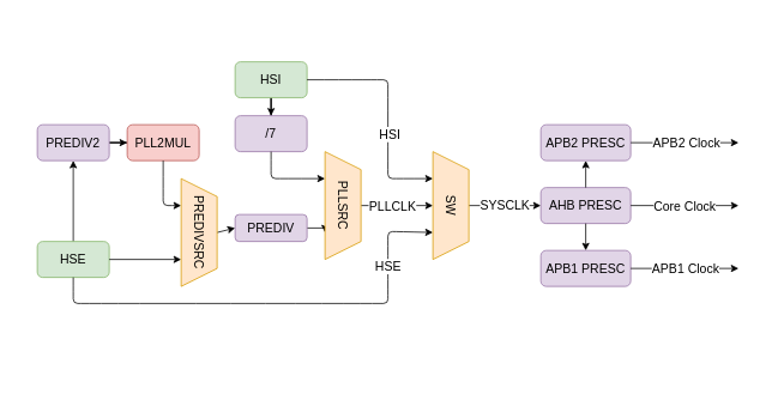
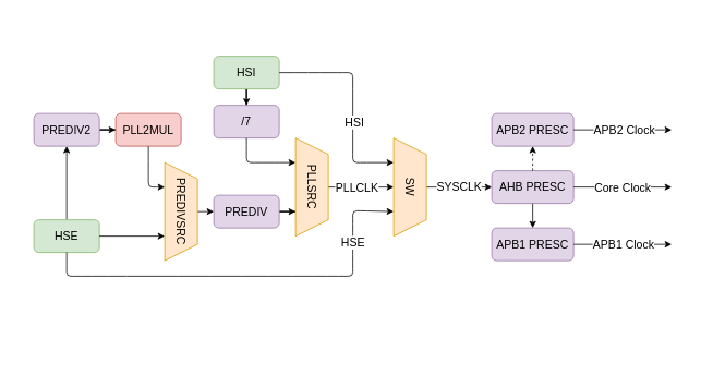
  <mxCell id="0" />
  <mxCell id="1" parent="0" />
  <mxCell id="2" value="" style="rounded=1;whiteSpace=wrap;html=1;fontSize=14;aspect=fixed;strokeColor=none;fillColor=none;" vertex="1" parent="1"><mxGeometry x="20" y="20.5" width="830" height="415" as="geometry" /></mxCell>
  <mxCell id="3" value="" style="edgeStyle=orthogonalEdgeStyle;rounded=0;orthogonalLoop=1;jettySize=auto;html=1;fontSize=14;" edge="1" parent="1" source="4" target="11"><mxGeometry relative="1" as="geometry" /></mxCell>
  <mxCell id="4" value="HSE" style="rounded=1;whiteSpace=wrap;html=1;fontSize=14;fillColor=#d5e8d4;strokeColor=#82b366;" vertex="1" parent="1"><mxGeometry x="41" y="268" width="80" height="40" as="geometry" /></mxCell>
  <mxCell id="5" value="" style="edgeStyle=orthogonalEdgeStyle;rounded=0;orthogonalLoop=1;jettySize=auto;html=1;fontSize=14;" edge="1" parent="1" source="6" target="9"><mxGeometry relative="1" as="geometry" /></mxCell>
  <mxCell id="6" value="HSI" style="rounded=1;whiteSpace=wrap;html=1;fontSize=14;fillColor=#d5e8d4;strokeColor=#82b366;" vertex="1" parent="1"><mxGeometry x="261" y="68" width="80" height="40" as="geometry" /></mxCell>
  <mxCell id="7" value="" style="edgeStyle=orthogonalEdgeStyle;rounded=0;orthogonalLoop=1;jettySize=auto;html=1;fontSize=14;entryX=0.75;entryY=1;entryDx=0;entryDy=0;" edge="1" parent="1" source="8" target="37"><mxGeometry relative="1" as="geometry" /></mxCell>
- <mxCell id="8" value="PREDIV" style="rounded=1;whiteSpace=wrap;html=1;fontSize=14;fillColor=#e1d5e7;strokeColor=#9673a6;" vertex="1" parent="1"><mxGeometry x="261" y="238" width="80" height="30" as="geometry" /></mxCell>
+ <mxCell id="8" value="PREDIV" style="rounded=1;whiteSpace=wrap;html=1;fontSize=14;fillColor=#e1d5e7;strokeColor=#9673a6;" vertex="1" parent="1"><mxGeometry x="261" y="238" width="80" height="40" as="geometry" /></mxCell>
  <mxCell id="9" value="/7" style="rounded=1;whiteSpace=wrap;html=1;fontSize=14;fillColor=#e1d5e7;strokeColor=#9673a6;" vertex="1" parent="1"><mxGeometry x="261" y="128" width="80" height="40" as="geometry" /></mxCell>
  <mxCell id="10" value="" style="edgeStyle=orthogonalEdgeStyle;rounded=0;orthogonalLoop=1;jettySize=auto;html=1;fontSize=14;" edge="1" parent="1" source="11" target="12"><mxGeometry relative="1" as="geometry" /></mxCell>
  <mxCell id="11" value="PREDIV2" style="rounded=1;whiteSpace=wrap;html=1;fontSize=14;fillColor=#e1d5e7;strokeColor=#9673a6;" vertex="1" parent="1"><mxGeometry x="41" y="138" width="80" height="40" as="geometry" /></mxCell>
  <mxCell id="12" value="PLL2MUL" style="rounded=1;whiteSpace=wrap;html=1;fontSize=14;fillColor=#f8cecc;strokeColor=#b85450;" vertex="1" parent="1"><mxGeometry x="141" y="138" width="80" height="40" as="geometry" /></mxCell>
  <mxCell id="13" value="" style="endArrow=classic;html=1;rounded=0;fontSize=14;exitX=1;exitY=0.5;exitDx=0;exitDy=0;entryX=0.75;entryY=1;entryDx=0;entryDy=0;" edge="1" parent="1" source="4" target="39"><mxGeometry width="50" height="50" relative="1" as="geometry"><mxPoint x="131" y="298" as="sourcePoint" /><mxPoint x="221" y="278" as="targetPoint" /></mxGeometry></mxCell>
  <mxCell id="14" value="" style="curved=1;endArrow=classic;html=1;rounded=0;fontSize=14;entryX=0.25;entryY=1;entryDx=0;entryDy=0;exitX=0.5;exitY=1;exitDx=0;exitDy=0;" edge="1" parent="1" source="12" target="39"><mxGeometry width="50" height="50" relative="1" as="geometry"><mxPoint x="121" y="258" as="sourcePoint" /><mxPoint x="171" y="208" as="targetPoint" /><Array as="points"><mxPoint x="181" y="218" /><mxPoint x="181" y="228" /><mxPoint x="191" y="228" /></Array></mxGeometry></mxCell>
  <mxCell id="15" value="" style="curved=1;endArrow=classic;html=1;rounded=0;fontSize=14;entryX=0.25;entryY=1;entryDx=0;entryDy=0;exitX=0.5;exitY=1;exitDx=0;exitDy=0;" edge="1" parent="1" source="9" target="37"><mxGeometry width="50" height="50" relative="1" as="geometry"><mxPoint x="271" y="348" as="sourcePoint" /><mxPoint x="321" y="298" as="targetPoint" /><Array as="points"><mxPoint x="301" y="188" /><mxPoint x="301" y="198" /><mxPoint x="311" y="198" /></Array></mxGeometry></mxCell>
  <mxCell id="16" value="" style="curved=1;endArrow=classic;html=1;rounded=0;fontSize=14;exitX=0.5;exitY=1;exitDx=0;exitDy=0;entryX=0.75;entryY=1;entryDx=0;entryDy=0;" edge="1" parent="1" source="4" target="35"><mxGeometry width="50" height="50" relative="1" as="geometry"><mxPoint x="81" y="307" as="sourcePoint" /><mxPoint x="481" y="257" as="targetPoint" /><Array as="points"><mxPoint x="81" y="327" /><mxPoint x="81" y="337" /><mxPoint x="91" y="337" /><mxPoint x="421" y="337" /><mxPoint x="431" y="337" /><mxPoint x="431" y="327" /><mxPoint x="431" y="267" /><mxPoint x="431" y="257" /><mxPoint x="441" y="257" /></Array></mxGeometry></mxCell>
  <mxCell id="17" value="HSE" style="edgeLabel;html=1;align=center;verticalAlign=middle;resizable=0;points=[];fontSize=14;" vertex="1" connectable="0" parent="16"><mxGeometry x="0.655" y="1" relative="1" as="geometry"><mxPoint as="offset" /></mxGeometry></mxCell>
  <mxCell id="18" value="" style="curved=1;endArrow=classic;html=1;rounded=0;fontSize=14;exitX=1;exitY=0.5;exitDx=0;exitDy=0;entryX=0.25;entryY=1;entryDx=0;entryDy=0;" edge="1" parent="1" source="6" target="35"><mxGeometry width="50" height="50" relative="1" as="geometry"><mxPoint x="411" y="128" as="sourcePoint" /><mxPoint x="461" y="78" as="targetPoint" /><Array as="points"><mxPoint x="421" y="88" /><mxPoint x="431" y="88" /><mxPoint x="431" y="98" /><mxPoint x="431" y="188" /><mxPoint x="431" y="198" /><mxPoint x="441" y="198" /></Array></mxGeometry></mxCell>
  <mxCell id="19" value="HSI" style="edgeLabel;html=1;align=center;verticalAlign=middle;resizable=0;points=[];fontSize=14;" vertex="1" connectable="0" parent="18"><mxGeometry x="0.202" y="1" relative="1" as="geometry"><mxPoint as="offset" /></mxGeometry></mxCell>
  <mxCell id="20" value="" style="endArrow=classic;html=1;rounded=0;fontSize=14;entryX=0.5;entryY=1;entryDx=0;entryDy=0;exitX=0.5;exitY=0;exitDx=0;exitDy=0;" edge="1" parent="1" source="37" target="35"><mxGeometry width="50" height="50" relative="1" as="geometry"><mxPoint x="411" y="278" as="sourcePoint" /><mxPoint x="461" y="228" as="targetPoint" /></mxGeometry></mxCell>
  <mxCell id="21" value="PLLCLK" style="edgeLabel;html=1;align=center;verticalAlign=middle;resizable=0;points=[];fontSize=14;" vertex="1" connectable="0" parent="20"><mxGeometry x="-0.582" y="-1" relative="1" as="geometry"><mxPoint x="17" y="-1" as="offset" /></mxGeometry></mxCell>
  <mxCell id="22" value="" style="endArrow=classic;html=1;rounded=0;fontSize=14;entryX=0;entryY=0.5;entryDx=0;entryDy=0;exitX=0.5;exitY=0;exitDx=0;exitDy=0;" edge="1" parent="1" source="39" target="8"><mxGeometry width="50" height="50" relative="1" as="geometry"><mxPoint x="281" y="338" as="sourcePoint" /><mxPoint x="331" y="288" as="targetPoint" /></mxGeometry></mxCell>
  <mxCell id="23" value="AHB PRESC" style="rounded=1;whiteSpace=wrap;html=1;fontSize=14;fillColor=#e1d5e7;strokeColor=#9673a6;" vertex="1" parent="1"><mxGeometry x="601" y="208" width="100" height="40" as="geometry" /></mxCell>
  <mxCell id="24" value="SYSCLK" style="endArrow=classic;html=1;rounded=0;fontSize=14;exitX=0.5;exitY=0;exitDx=0;exitDy=0;entryX=0;entryY=0.5;entryDx=0;entryDy=0;" edge="1" parent="1" source="35" target="23"><mxGeometry width="50" height="50" relative="1" as="geometry"><mxPoint x="571" y="378" as="sourcePoint" /><mxPoint x="621" y="328" as="targetPoint" /></mxGeometry></mxCell>
  <mxCell id="25" value="APB1 PRESC" style="rounded=1;whiteSpace=wrap;html=1;fontSize=14;fillColor=#e1d5e7;strokeColor=#9673a6;" vertex="1" parent="1"><mxGeometry x="601" y="278" width="100" height="40" as="geometry" /></mxCell>
  <mxCell id="26" value="APB2 PRESC" style="rounded=1;whiteSpace=wrap;html=1;fontSize=14;fillColor=#e1d5e7;strokeColor=#9673a6;" vertex="1" parent="1"><mxGeometry x="601" y="138" width="100" height="40" as="geometry" /></mxCell>
  <mxCell id="27" value="" style="endArrow=classic;html=1;rounded=0;fontSize=14;entryX=0.5;entryY=0;entryDx=0;entryDy=0;exitX=0.5;exitY=1;exitDx=0;exitDy=0;" edge="1" parent="1" source="23" target="25"><mxGeometry width="50" height="50" relative="1" as="geometry"><mxPoint x="551" y="418" as="sourcePoint" /><mxPoint x="601" y="368" as="targetPoint" /></mxGeometry></mxCell>
- <mxCell id="28" value="" style="endArrow=classic;html=1;rounded=0;fontSize=14;entryX=0.5;entryY=1;entryDx=0;entryDy=0;" edge="1" parent="1" source="23" target="26"><mxGeometry width="50" height="50" relative="1" as="geometry"><mxPoint x="591" y="418" as="sourcePoint" /><mxPoint x="641" y="368" as="targetPoint" /></mxGeometry></mxCell>
+ <mxCell id="28" value="" style="endArrow=classic;html=1;rounded=0;fontSize=14;entryX=0.5;entryY=1;entryDx=0;entryDy=0;dashed=1;" edge="1" parent="1" source="23" target="26"><mxGeometry width="50" height="50" relative="1" as="geometry"><mxPoint x="591" y="418" as="sourcePoint" /><mxPoint x="641" y="368" as="targetPoint" /></mxGeometry></mxCell>
  <mxCell id="29" value="" style="endArrow=classic;html=1;rounded=0;fontSize=14;exitX=1;exitY=0.5;exitDx=0;exitDy=0;" edge="1" parent="1" source="26"><mxGeometry width="50" height="50" relative="1" as="geometry"><mxPoint x="741" y="178" as="sourcePoint" /><mxPoint x="821" y="158" as="targetPoint" /></mxGeometry></mxCell>
  <mxCell id="30" value="APB2 Clock" style="edgeLabel;html=1;align=center;verticalAlign=middle;resizable=0;points=[];fontSize=14;" vertex="1" connectable="0" parent="29"><mxGeometry x="-0.275" y="-1" relative="1" as="geometry"><mxPoint x="17" y="-1" as="offset" /></mxGeometry></mxCell>
  <mxCell id="31" value="" style="endArrow=classic;html=1;rounded=0;fontSize=14;exitX=1;exitY=0.5;exitDx=0;exitDy=0;" edge="1" parent="1" source="23"><mxGeometry width="50" height="50" relative="1" as="geometry"><mxPoint x="711" y="258" as="sourcePoint" /><mxPoint x="821" y="228" as="targetPoint" /></mxGeometry></mxCell>
  <mxCell id="32" value="Core Clock" style="edgeLabel;html=1;align=center;verticalAlign=middle;resizable=0;points=[];fontSize=14;" vertex="1" connectable="0" parent="31"><mxGeometry x="-0.41" relative="1" as="geometry"><mxPoint x="24" as="offset" /></mxGeometry></mxCell>
  <mxCell id="33" value="" style="endArrow=classic;html=1;rounded=0;fontSize=14;exitX=1;exitY=0.5;exitDx=0;exitDy=0;" edge="1" parent="1" source="25"><mxGeometry width="50" height="50" relative="1" as="geometry"><mxPoint x="731" y="348" as="sourcePoint" /><mxPoint x="821" y="298" as="targetPoint" /></mxGeometry></mxCell>
  <mxCell id="34" value="APB1 Clock" style="edgeLabel;html=1;align=center;verticalAlign=middle;resizable=0;points=[];fontSize=14;" vertex="1" connectable="0" parent="33"><mxGeometry x="-0.158" relative="1" as="geometry"><mxPoint x="9" as="offset" /></mxGeometry></mxCell>
  <mxCell id="35" value="" style="shape=trapezoid;perimeter=trapezoidPerimeter;whiteSpace=wrap;html=1;fixedSize=1;flipH=0;flipV=1;direction=south;fontSize=14;fillColor=#ffe6cc;strokeColor=#d79b00;" vertex="1" parent="1"><mxGeometry x="481" y="168" width="40" height="120" as="geometry" /></mxCell>
  <mxCell id="36" value="SW" style="text;html=1;strokeColor=none;fillColor=none;align=center;verticalAlign=middle;whiteSpace=wrap;rounded=0;fontSize=14;direction=west;rotation=90;" vertex="1" parent="1"><mxGeometry x="471" y="213" width="60" height="30" as="geometry" /></mxCell>
  <mxCell id="37" value="" style="shape=trapezoid;perimeter=trapezoidPerimeter;whiteSpace=wrap;html=1;fixedSize=1;flipH=0;flipV=1;direction=south;fontSize=14;fillColor=#ffe6cc;strokeColor=#d79b00;" vertex="1" parent="1"><mxGeometry x="361" y="168" width="40" height="120" as="geometry" /></mxCell>
  <mxCell id="38" value="PLLSRC" style="text;html=1;align=center;verticalAlign=middle;whiteSpace=wrap;rounded=0;fontSize=14;direction=west;rotation=90;" vertex="1" parent="1"><mxGeometry x="351" y="213" width="60" height="30" as="geometry" /></mxCell>
  <mxCell id="39" value="" style="shape=trapezoid;perimeter=trapezoidPerimeter;whiteSpace=wrap;html=1;fixedSize=1;flipH=0;flipV=1;direction=south;fontSize=14;fillColor=#ffe6cc;strokeColor=#d79b00;" vertex="1" parent="1"><mxGeometry x="201" y="198" width="40" height="120" as="geometry" /></mxCell>
  <mxCell id="40" value="PREDIVSRC" style="text;html=1;strokeColor=none;fillColor=none;align=center;verticalAlign=middle;whiteSpace=wrap;rounded=0;fontSize=14;direction=west;rotation=90;" vertex="1" parent="1"><mxGeometry x="191" y="243" width="60" height="30" as="geometry" /></mxCell>
